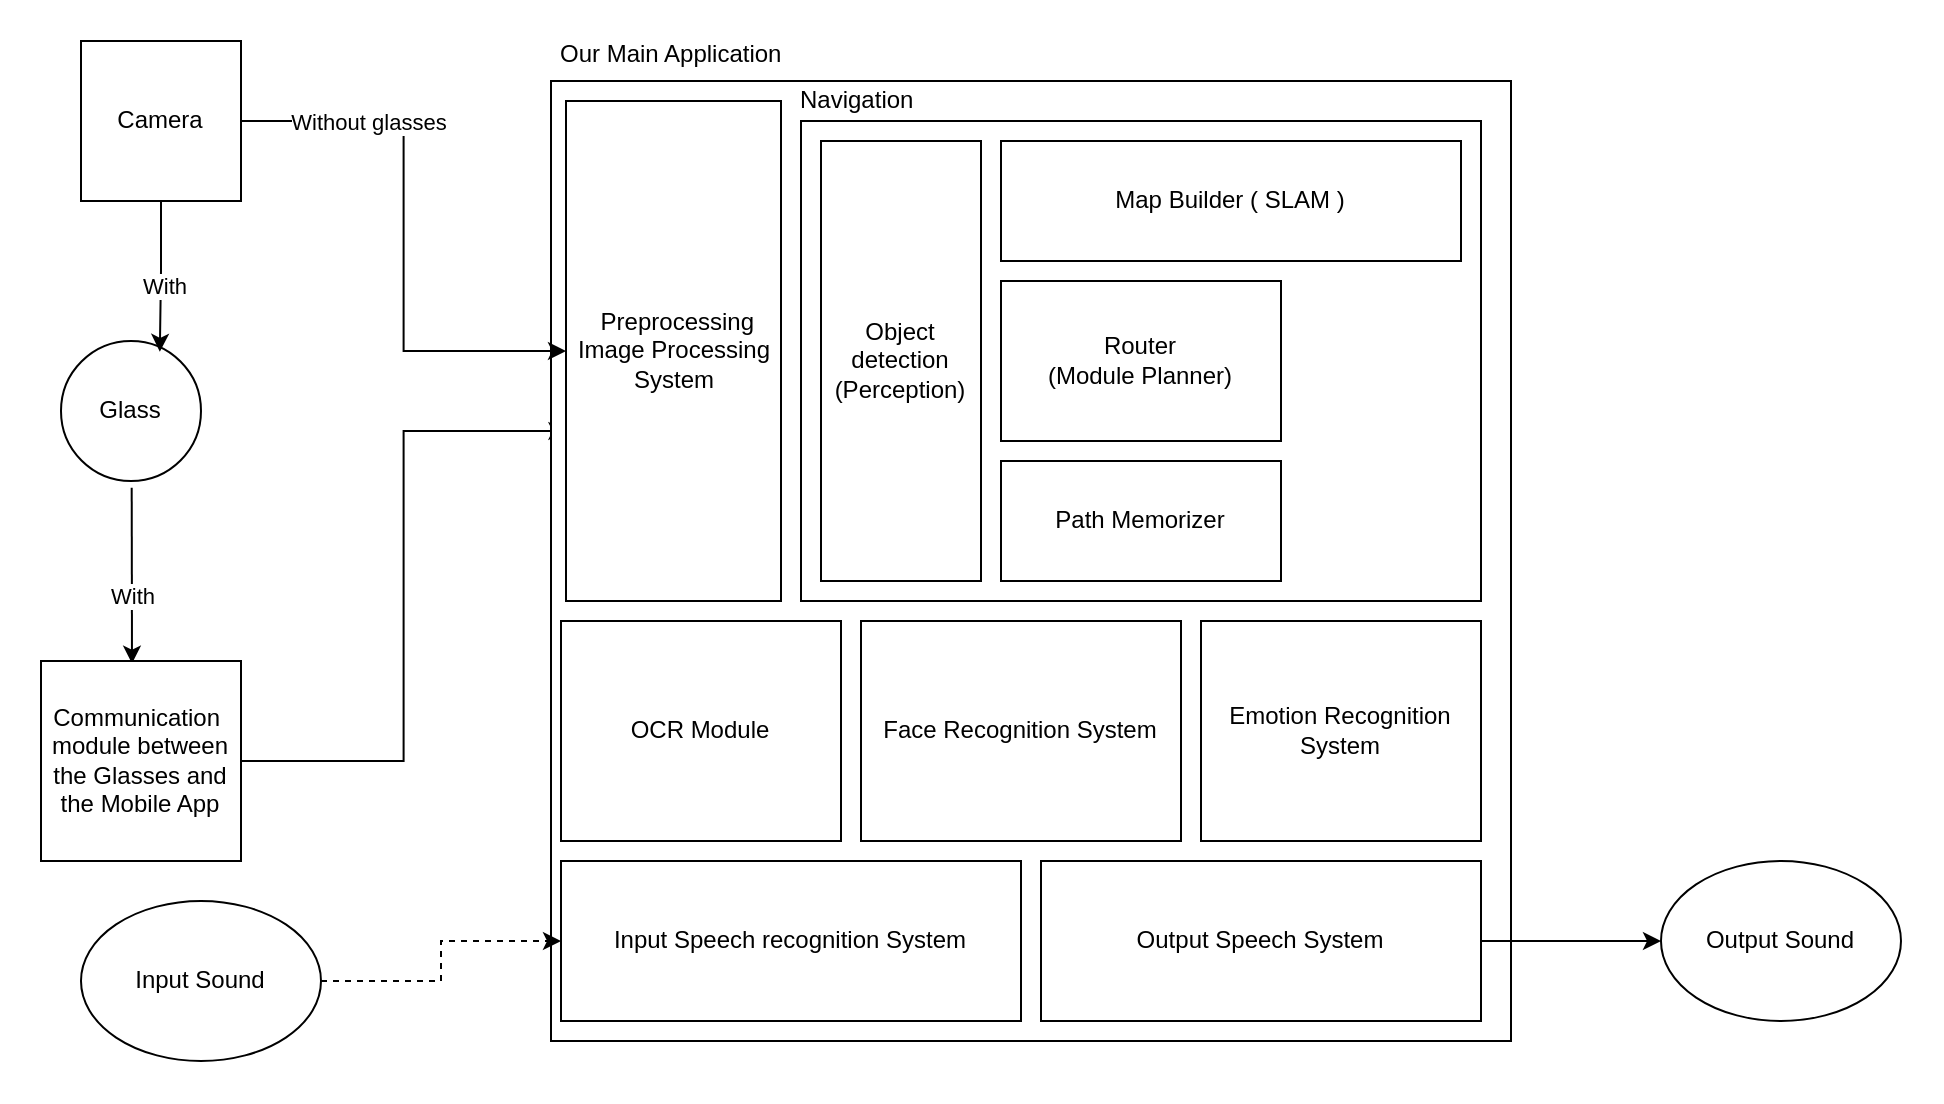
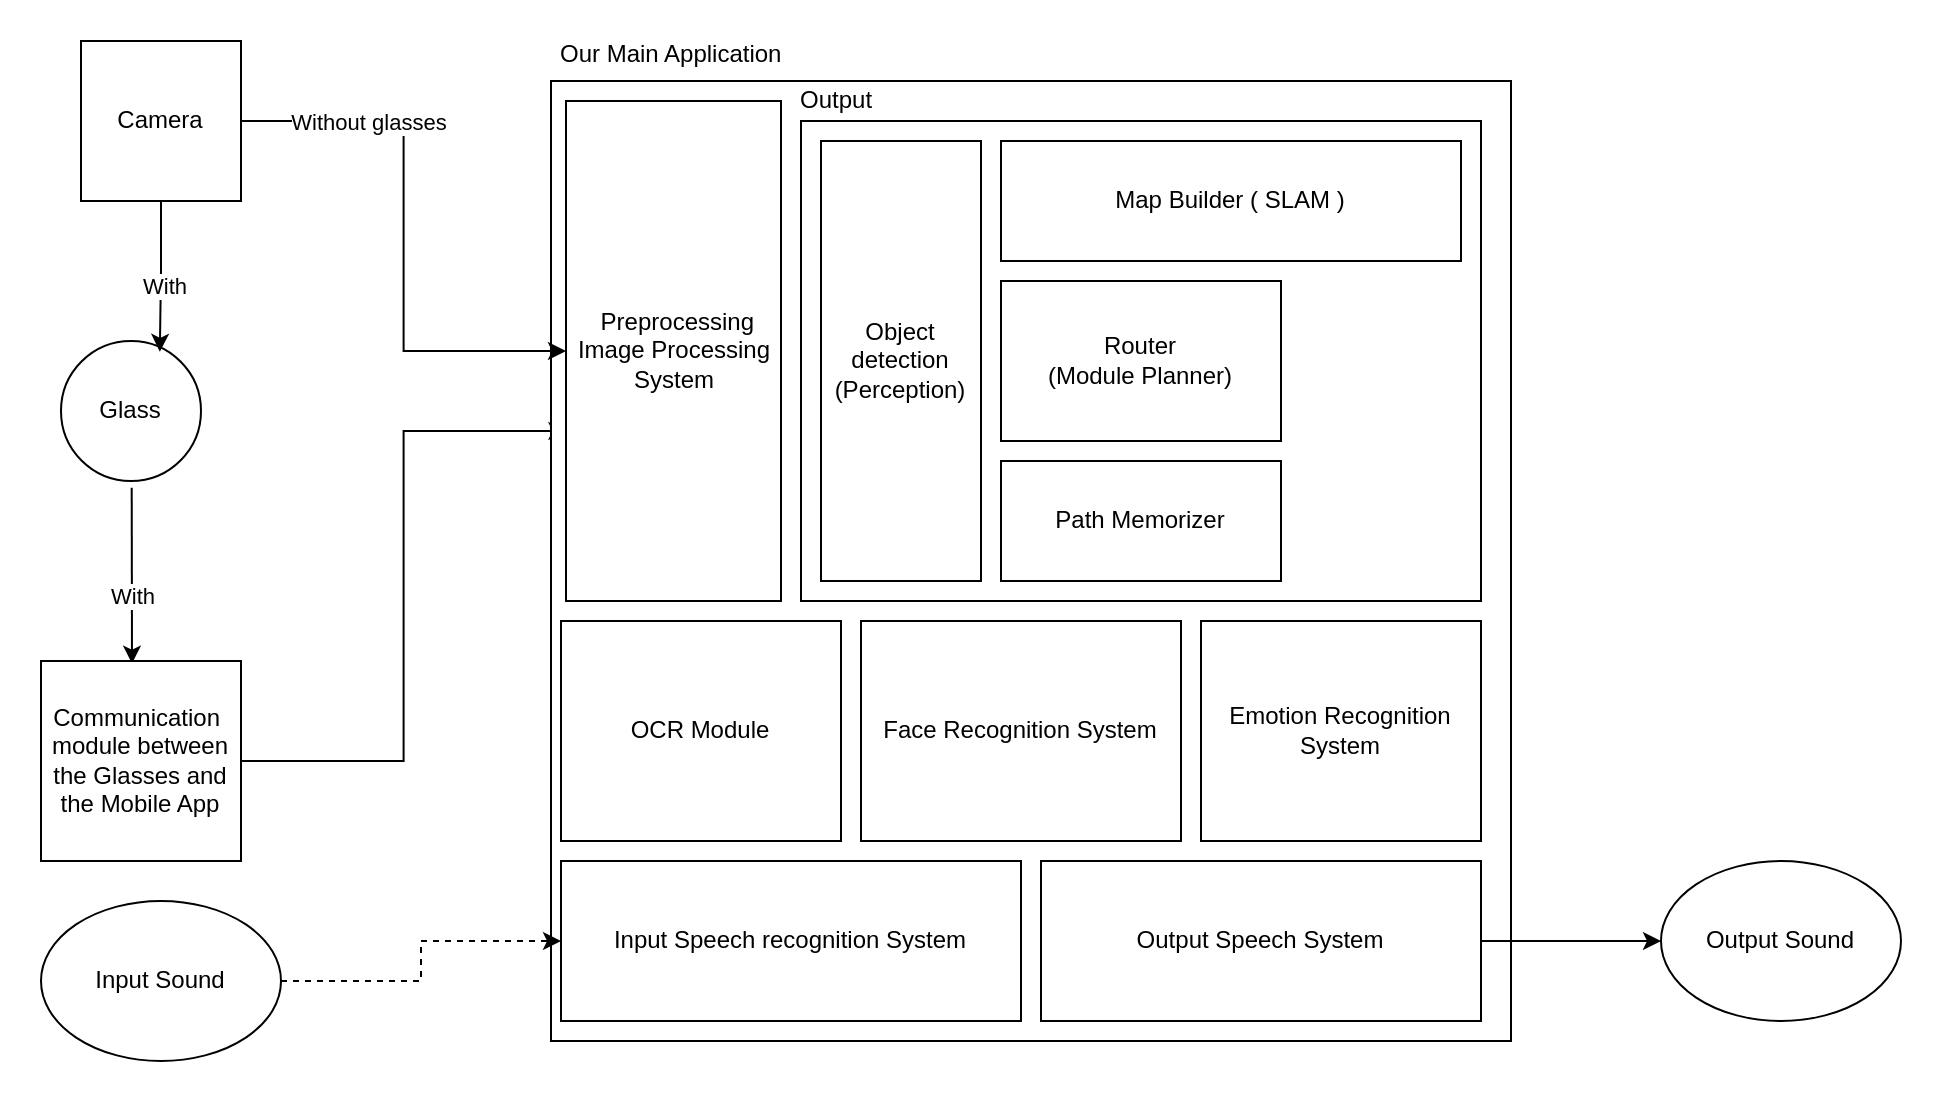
  <mxCell id="0" />
  <mxCell id="1" parent="0" />
  <mxCell id="2" value="" style="endArrow=classic;html=1;rounded=0;exitX=0.505;exitY=1.048;exitDx=0;exitDy=0;exitPerimeter=0;entryX=0.455;entryY=0.013;entryDx=0;entryDy=0;entryPerimeter=0;" edge="1" parent="1" source="6" target="5"><mxGeometry width="50" height="50" relative="1" as="geometry"><mxPoint x="77.84" y="113.6" as="sourcePoint" /><mxPoint x="70.33" y="154.72" as="targetPoint" /><Array as="points" /></mxGeometry></mxCell>
  <mxCell id="3" value="With " style="edgeLabel;html=1;align=center;verticalAlign=middle;resizable=0;points=[];" vertex="1" connectable="0" parent="2"><mxGeometry x="0.232" relative="1" as="geometry"><mxPoint as="offset" /></mxGeometry></mxCell>
  <mxCell id="4" style="edgeStyle=orthogonalEdgeStyle;rounded=0;orthogonalLoop=1;jettySize=auto;html=1;entryX=0.002;entryY=0.66;entryDx=0;entryDy=0;entryPerimeter=0;" edge="1" parent="1" source="5" target="14"><mxGeometry relative="1" as="geometry" /></mxCell>
  <mxCell id="5" value="Communication&amp;nbsp; module between the Glasses and the Mobile App" style="whiteSpace=wrap;html=1;aspect=fixed;" vertex="1" parent="1"><mxGeometry x="20" y="330" width="100" height="100" as="geometry" /></mxCell>
  <mxCell id="6" value="Glass" style="ellipse;whiteSpace=wrap;html=1;aspect=fixed;" vertex="1" parent="1"><mxGeometry x="30" y="170" width="70" height="70" as="geometry" /></mxCell>
  <mxCell id="7" value="" style="whiteSpace=wrap;html=1;aspect=fixed;" vertex="1" parent="1"><mxGeometry x="275" y="40" width="480" height="480" as="geometry" /></mxCell>
  <mxCell id="8" value="Our Main Application" style="text;html=1;strokeColor=none;fillColor=none;spacing=5;spacingTop=-20;whiteSpace=wrap;overflow=hidden;rounded=0;" vertex="1" parent="1"><mxGeometry x="275" y="30" width="135" height="10" as="geometry" /></mxCell>
  <mxCell id="9" value="" style="rounded=0;whiteSpace=wrap;html=1;" vertex="1" parent="1"><mxGeometry x="400" y="60" width="340" height="240" as="geometry" /></mxCell>
- <mxCell id="10" value="Navigation" style="text;html=1;strokeColor=none;fillColor=none;spacing=5;spacingTop=-20;whiteSpace=wrap;overflow=hidden;rounded=0;" vertex="1" parent="1"><mxGeometry x="395" y="53" width="90" height="20" as="geometry" /></mxCell>
+ <mxCell id="10" value="Output" style="text;html=1;strokeColor=none;fillColor=none;spacing=5;spacingTop=-20;whiteSpace=wrap;overflow=hidden;rounded=0;" vertex="1" parent="1"><mxGeometry x="395" y="53" width="90" height="20" as="geometry" /></mxCell>
  <mxCell id="11" value="Output Sound" style="ellipse;whiteSpace=wrap;html=1;" vertex="1" parent="1"><mxGeometry x="830" y="430" width="120" height="80" as="geometry" /></mxCell>
  <mxCell id="12" style="edgeStyle=orthogonalEdgeStyle;rounded=0;orthogonalLoop=1;jettySize=auto;html=1;entryX=0;entryY=0.5;entryDx=0;entryDy=0;dashed=1;" edge="1" parent="1" source="13" target="23"><mxGeometry relative="1" as="geometry" /></mxCell>
- <mxCell id="13" value="Input Sound" style="ellipse;whiteSpace=wrap;html=1;" vertex="1" parent="1"><mxGeometry x="40" y="450" width="120" height="80" as="geometry" /></mxCell>
+ <mxCell id="13" value="Input Sound" style="ellipse;whiteSpace=wrap;html=1;" vertex="1" parent="1"><mxGeometry x="20" y="450" width="120" height="80" as="geometry" /></mxCell>
  <mxCell id="14" value="&amp;nbsp;Preprocessing Image Processing System" style="rounded=0;whiteSpace=wrap;html=1;" vertex="1" parent="1"><mxGeometry x="282.5" y="50" width="107.5" height="250" as="geometry" /></mxCell>
  <mxCell id="15" style="edgeStyle=orthogonalEdgeStyle;rounded=0;orthogonalLoop=1;jettySize=auto;html=1;" edge="1" parent="1" source="19" target="14"><mxGeometry relative="1" as="geometry" /></mxCell>
  <mxCell id="16" value="Without glasses" style="edgeLabel;html=1;align=center;verticalAlign=middle;resizable=0;points=[];" vertex="1" connectable="0" parent="15"><mxGeometry x="-0.543" relative="1" as="geometry"><mxPoint as="offset" /></mxGeometry></mxCell>
  <mxCell id="17" style="edgeStyle=orthogonalEdgeStyle;rounded=0;orthogonalLoop=1;jettySize=auto;html=1;entryX=0.706;entryY=0.077;entryDx=0;entryDy=0;entryPerimeter=0;" edge="1" parent="1" source="19" target="6"><mxGeometry relative="1" as="geometry" /></mxCell>
  <mxCell id="18" value="With" style="edgeLabel;html=1;align=center;verticalAlign=middle;resizable=0;points=[];" vertex="1" connectable="0" parent="17"><mxGeometry x="0.133" y="2" relative="1" as="geometry"><mxPoint as="offset" /></mxGeometry></mxCell>
  <mxCell id="19" value="Camera" style="whiteSpace=wrap;html=1;aspect=fixed;" vertex="1" parent="1"><mxGeometry x="40" y="20" width="80" height="80" as="geometry" /></mxCell>
  <mxCell id="20" value="OCR Module" style="rounded=0;whiteSpace=wrap;html=1;" vertex="1" parent="1"><mxGeometry x="280" y="310" width="140" height="110" as="geometry" /></mxCell>
  <mxCell id="21" value="Face Recognition System" style="rounded=0;whiteSpace=wrap;html=1;" vertex="1" parent="1"><mxGeometry x="430" y="310" width="160" height="110" as="geometry" /></mxCell>
  <mxCell id="22" value="Emotion Recognition System" style="rounded=0;whiteSpace=wrap;html=1;" vertex="1" parent="1"><mxGeometry x="600" y="310" width="140" height="110" as="geometry" /></mxCell>
  <mxCell id="23" value="Input Speech recognition System" style="rounded=0;whiteSpace=wrap;html=1;" vertex="1" parent="1"><mxGeometry x="280" y="430" width="230" height="80" as="geometry" /></mxCell>
  <mxCell id="24" style="edgeStyle=orthogonalEdgeStyle;rounded=0;orthogonalLoop=1;jettySize=auto;html=1;entryX=0;entryY=0.5;entryDx=0;entryDy=0;" edge="1" parent="1" source="25" target="11"><mxGeometry relative="1" as="geometry" /></mxCell>
  <mxCell id="25" value="Output Speech System" style="rounded=0;whiteSpace=wrap;html=1;" vertex="1" parent="1"><mxGeometry x="520" y="430" width="220" height="80" as="geometry" /></mxCell>
  <mxCell id="26" value="Object detection&lt;br&gt;(Perception)" style="rounded=0;whiteSpace=wrap;html=1;" vertex="1" parent="1"><mxGeometry x="410" y="70" width="80" height="220" as="geometry" /></mxCell>
  <mxCell id="27" value="Map Builder ( SLAM )" style="rounded=0;whiteSpace=wrap;html=1;" vertex="1" parent="1"><mxGeometry x="500" y="70" width="230" height="60" as="geometry" /></mxCell>
  <mxCell id="28" value="Router&lt;br&gt;(Module Planner)" style="rounded=0;whiteSpace=wrap;html=1;" vertex="1" parent="1"><mxGeometry x="500" y="140" width="140" height="80" as="geometry" /></mxCell>
  <mxCell id="29" value="Path Memorizer" style="rounded=0;whiteSpace=wrap;html=1;" vertex="1" parent="1"><mxGeometry x="500" y="230" width="140" height="60" as="geometry" /></mxCell>
